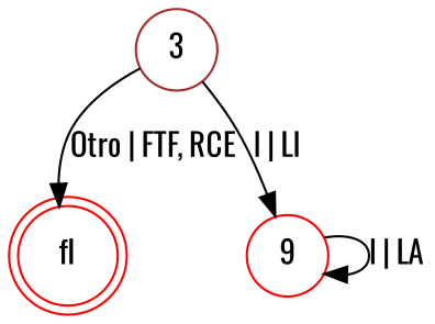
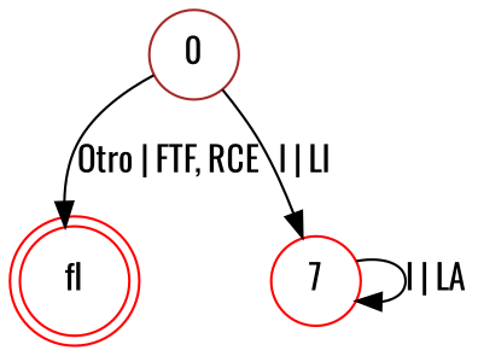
  digraph {
    fontname=Oswald
    rankdir=TB
    node [color=red fontname=Oswald shape=circle]
    edge [fontname=Oswald]
    fI [shape=doublecircle]
-   0 [color=brown label=3]
-   9
+   0 [color=brown]
+   9 [label=7]
    0 -> fI [label="Otro | FTF, RCE"]
    0 -> 9 [label="l | LI"]
    9 -> 9 [label="l | LA"]
  }
